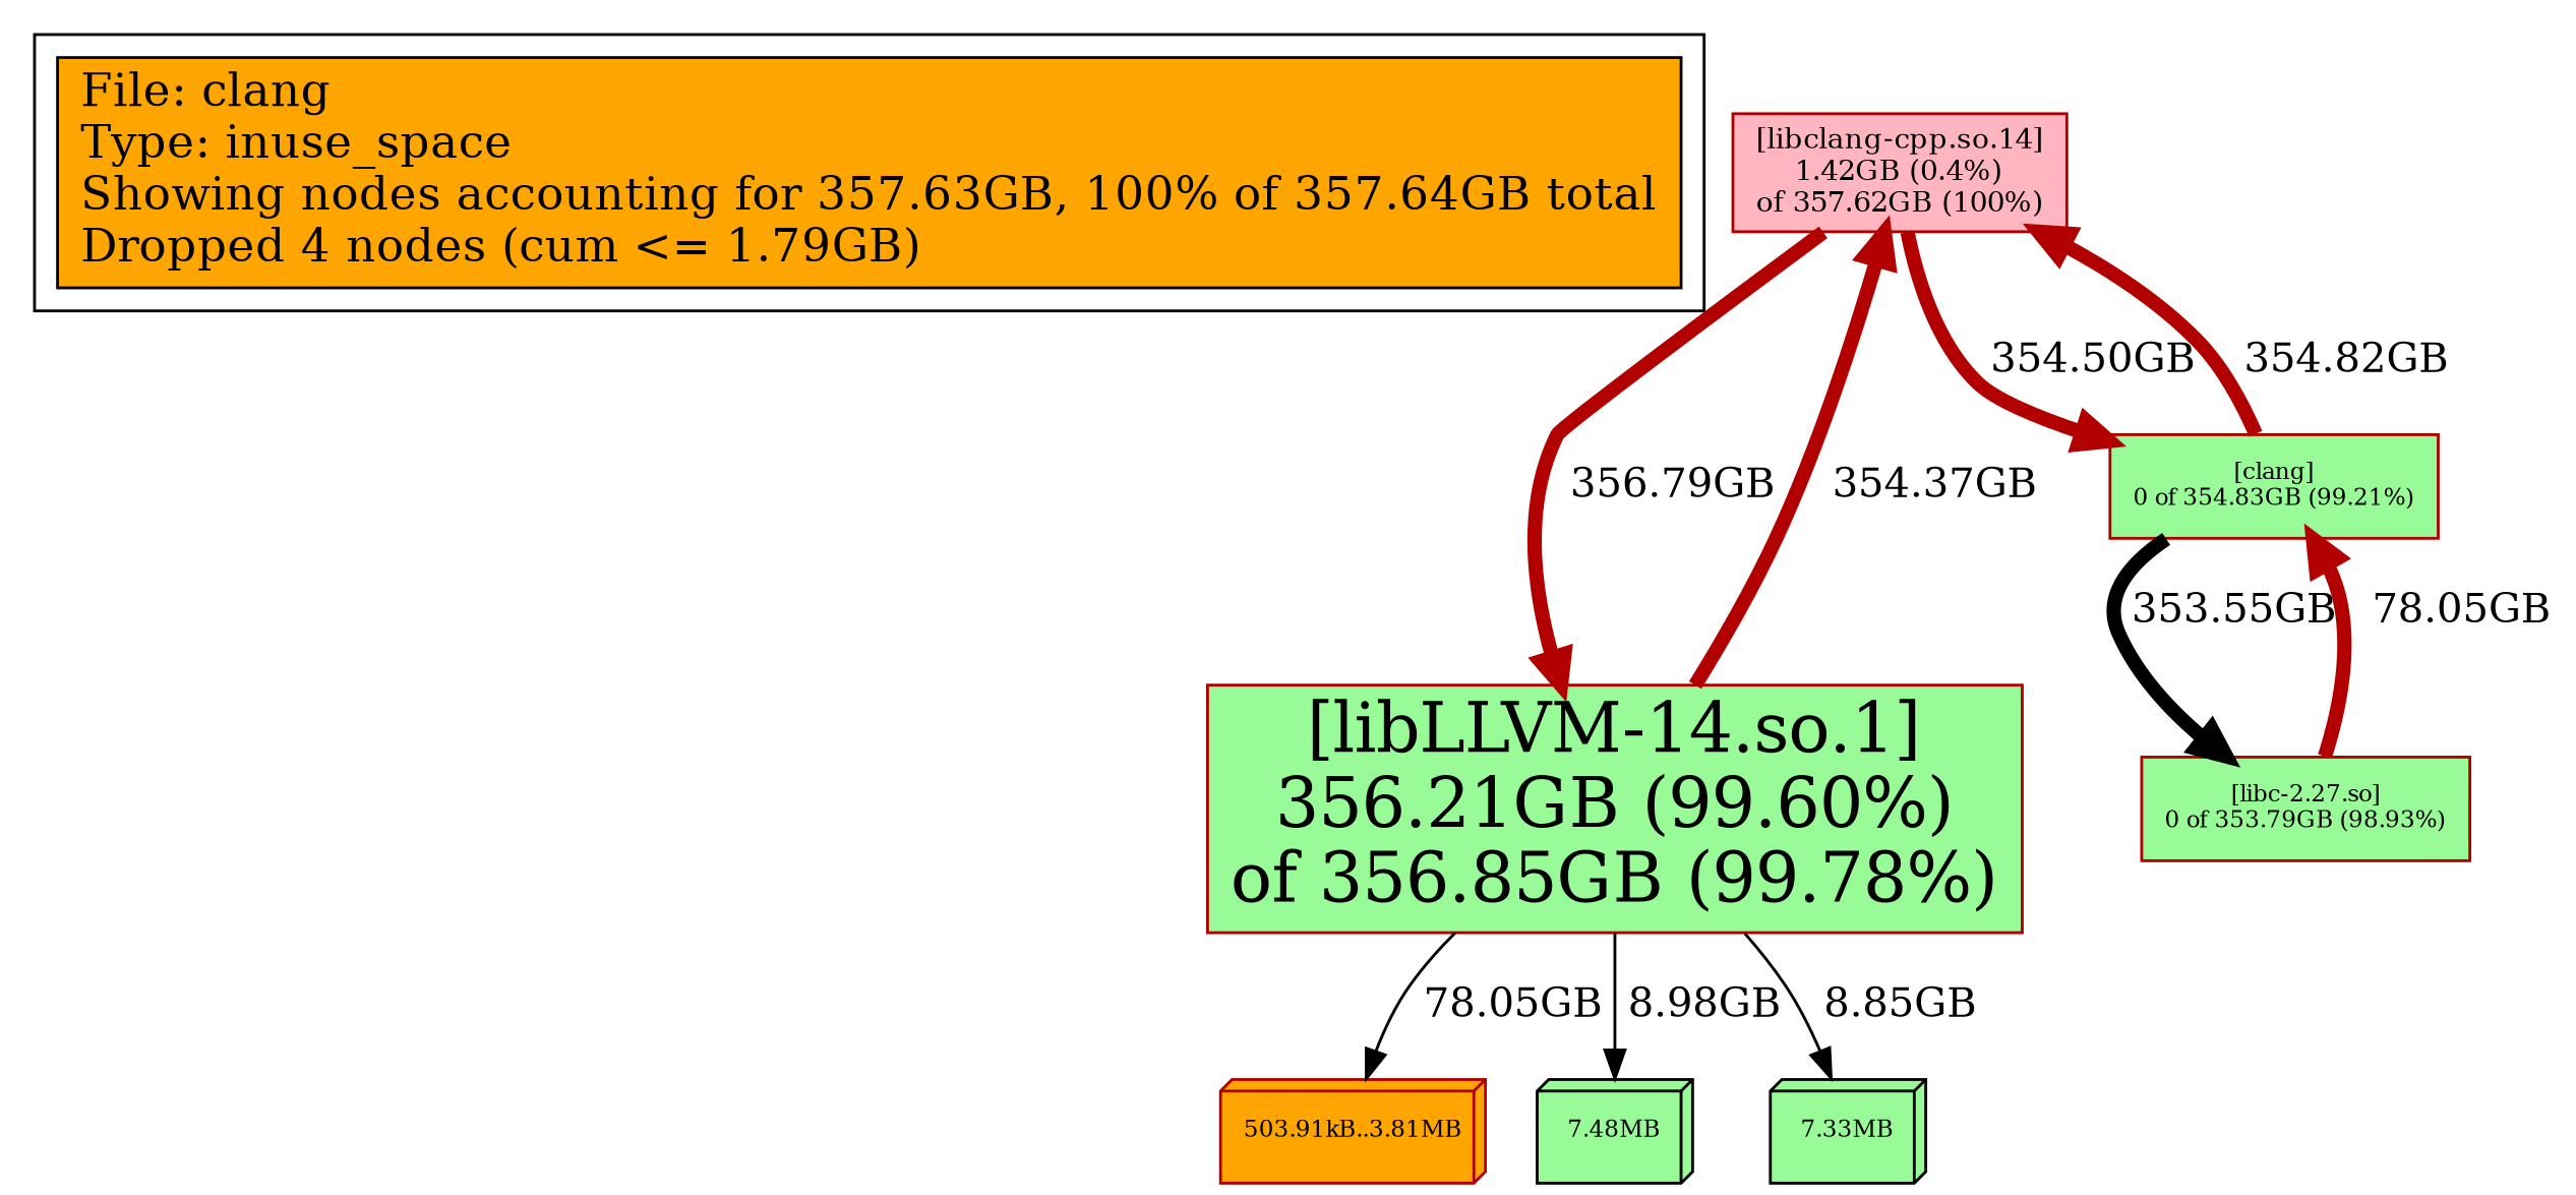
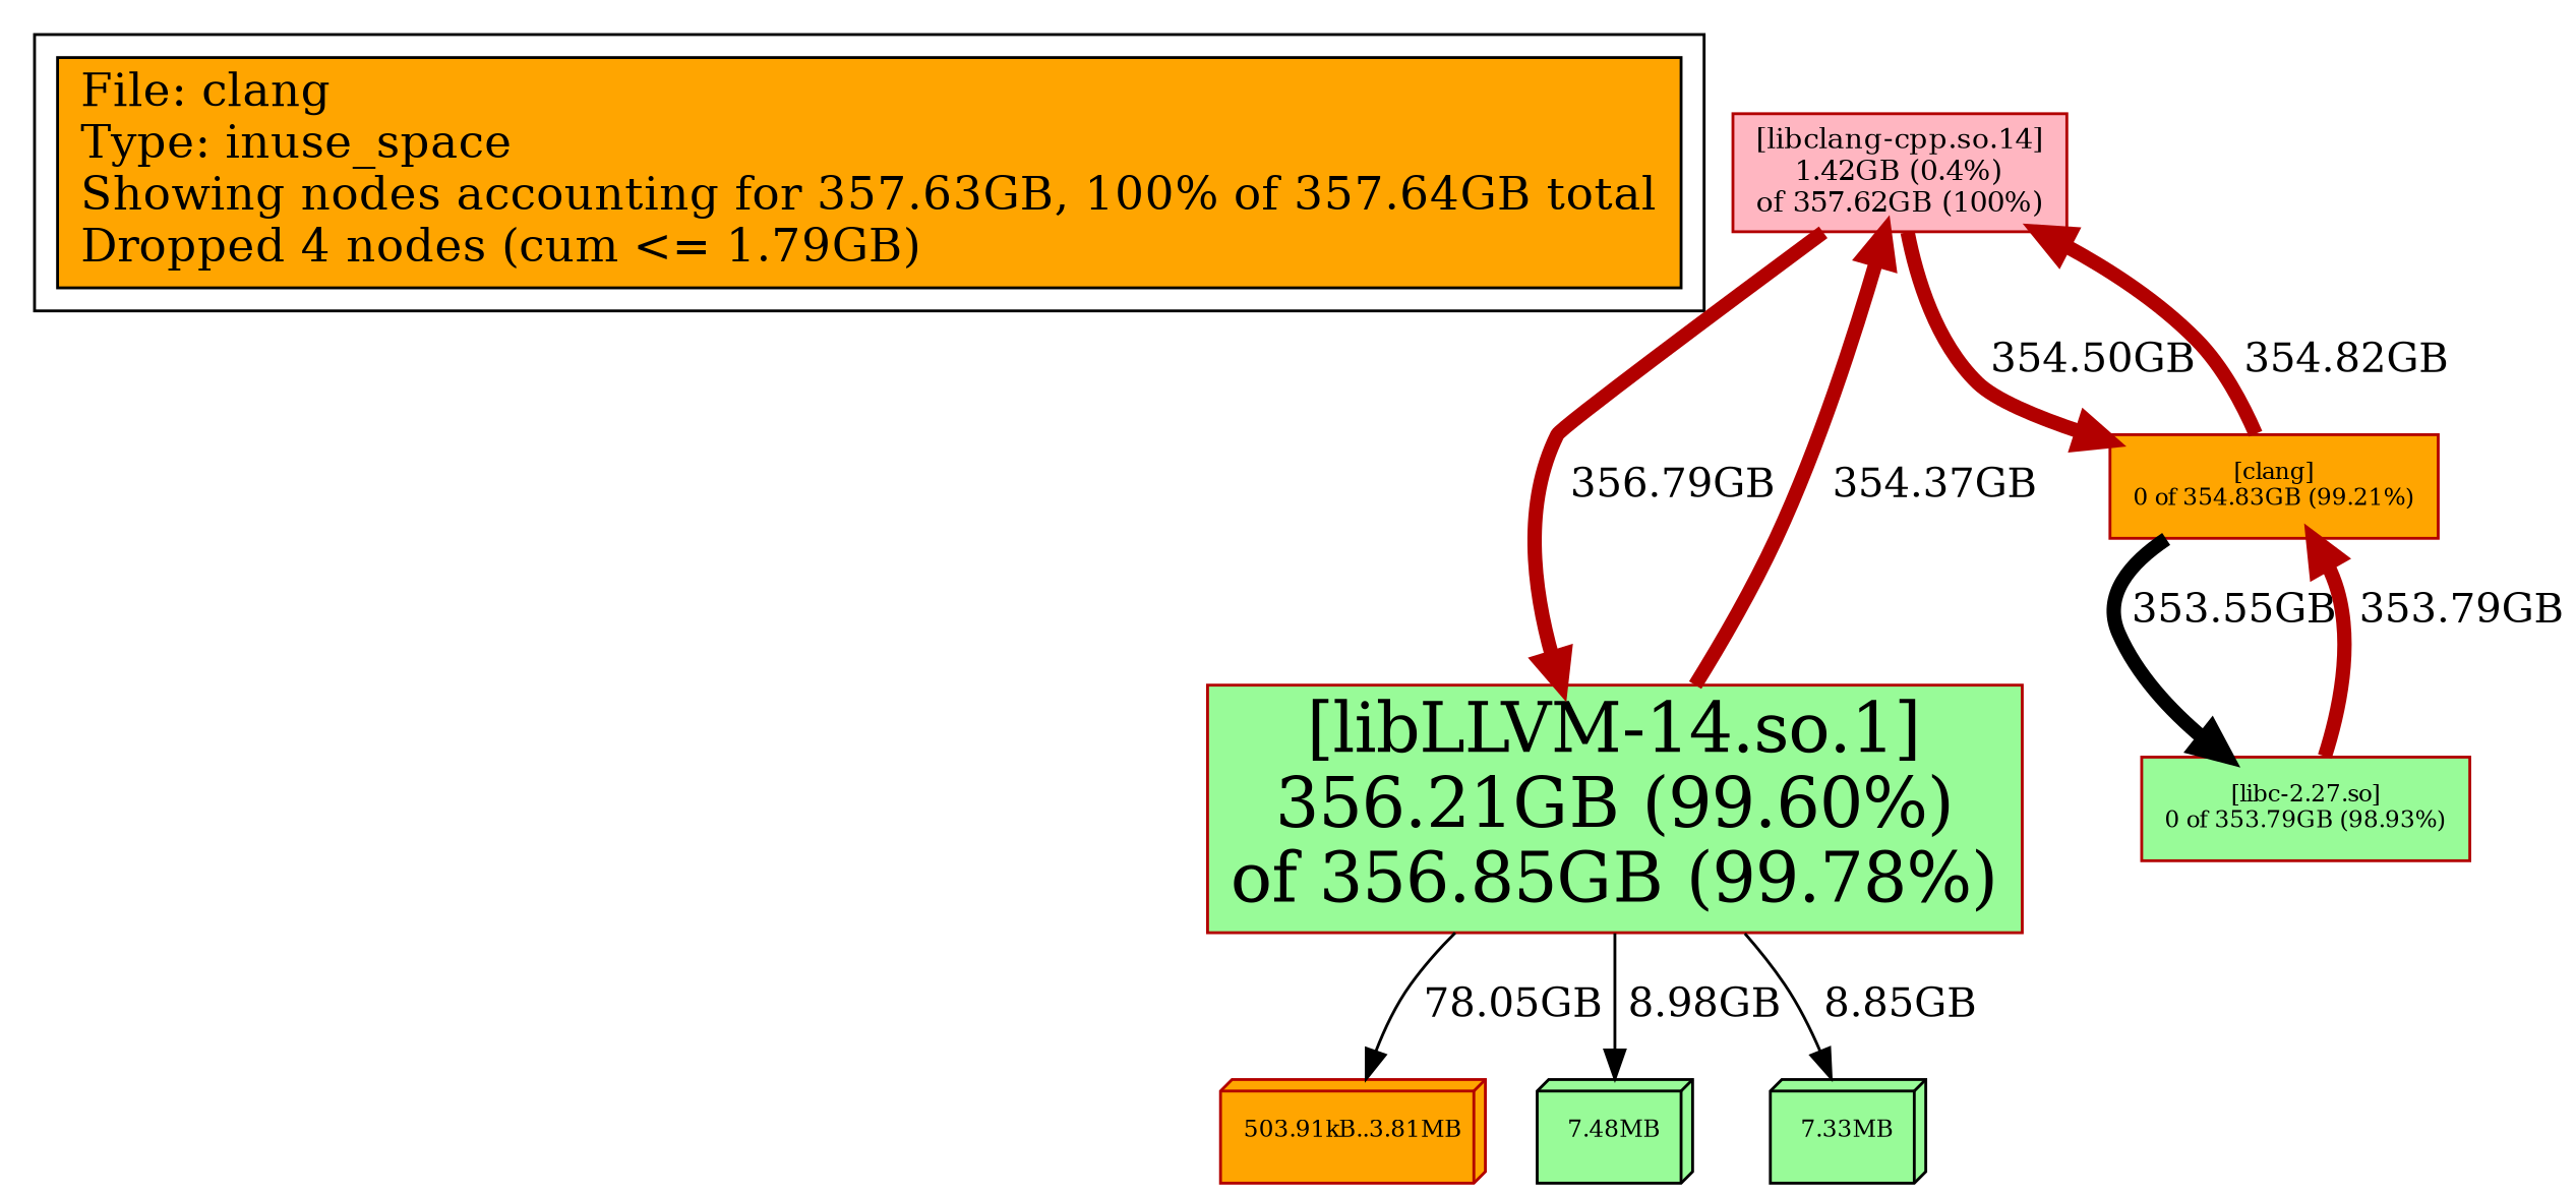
  digraph {
    node [fillcolor=palegreen fontsize=8 shape=box style=filled color="#b20000"]
    edge [color="#b20000" penwidth=5 weight=100]
    n1 [fillcolor=orange fontsize=16 label="File: clang\lType: inuse_space\lShowing nodes accounting for 357.63GB, 100% of 357.64GB total\lDropped 4 nodes (cum <= 1.79GB)\l" color=""]
    n2 [fillcolor=lightpink fontsize=10 label="[libclang-cpp.so.14]\n1.42GB (0.4%)\nof 357.62GB (100%)"]
    n3 [fontsize=24 label="[libLLVM-14.so.1]\n356.21GB (99.60%)\nof 356.85GB (99.78%)"]
-   n4 [label="[clang]\n0 of 354.83GB (99.21%)"]
+   n4 [fillcolor=orange label="[clang]\n0 of 354.83GB (99.21%)"]
    n5 [fillcolor=orange label="503.91kB..3.81MB" shape=box3d]
    n6 [label="7.48MB" shape=box3d color=""]
    n7 [label="7.33MB" shape=box3d color=""]
    n8 [label="[libc-2.27.so]\n0 of 353.79GB (98.93%)"]
    subgraph cluster_1 {
      n1
    }
    n2 -> n3 [label=" 356.79GB"]
    n2 -> n4 [label=" 354.50GB"]
    n3 -> n2 [label=" 354.37GB" minlen=2]
    n3 -> n5 [label=" 78.05GB" color="" penwidth=""]
    n3 -> n6 [label=" 8.98GB" color="" penwidth=""]
    n3 -> n7 [label=" 8.85GB" color="" penwidth=""]
    n4 -> n2 [label=" 354.82GB"]
    n4 -> n8 [color=black label=" 353.55GB" weight=99]
-   n8 -> n4 [label=" 78.05GB" weight=99]
+   n8 -> n4 [label=" 353.79GB" weight=99]
  }
